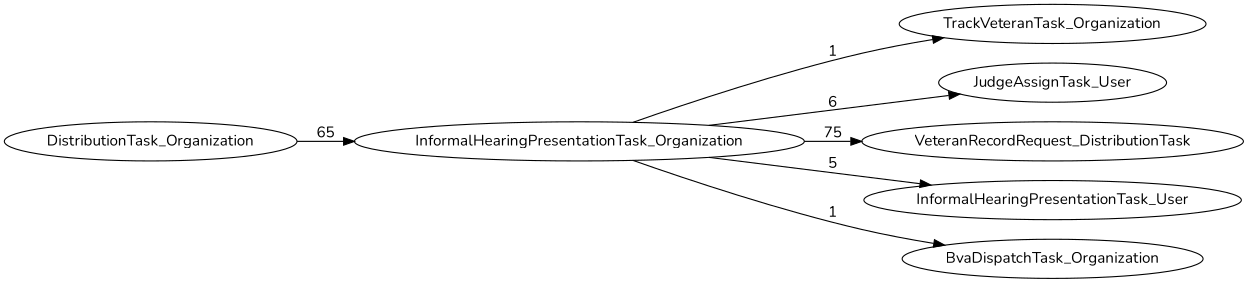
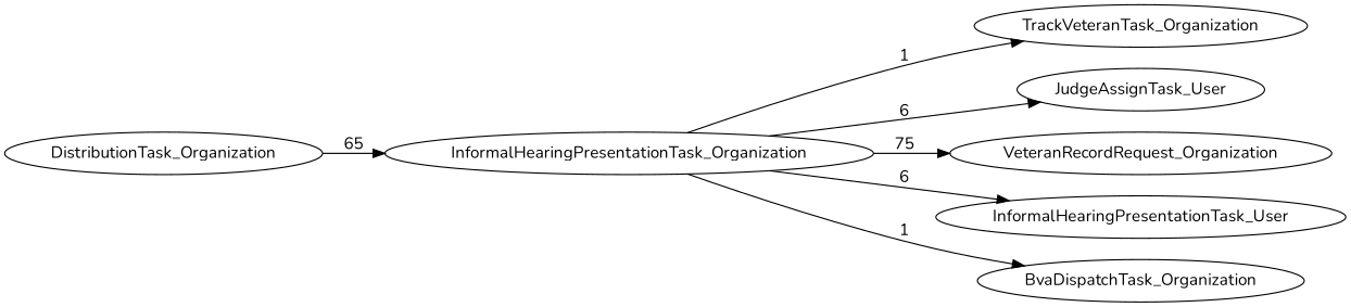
  digraph {
    fontname=Nunito
    rankdir=LR
    node [fontname=Nunito]
    edge [fontname=Nunito]
    InformalHearingPresentationTask_Organization
    TrackVeteranTask_Organization
    JudgeAssignTask_User
-   VeteranRecordRequest_Organization [label=VeteranRecordRequest_DistributionTask]
+   VeteranRecordRequest_Organization
    InformalHearingPresentationTask_User
    BvaDispatchTask_Organization
    DistributionTask_Organization
    InformalHearingPresentationTask_Organization -> TrackVeteranTask_Organization [label=1]
    InformalHearingPresentationTask_Organization -> JudgeAssignTask_User [label=6]
    InformalHearingPresentationTask_Organization -> VeteranRecordRequest_Organization [label=75]
-   InformalHearingPresentationTask_Organization -> InformalHearingPresentationTask_User [label=5]
+   InformalHearingPresentationTask_Organization -> InformalHearingPresentationTask_User [label=6]
    InformalHearingPresentationTask_Organization -> BvaDispatchTask_Organization [label=1]
    DistributionTask_Organization -> InformalHearingPresentationTask_Organization [label=65]
  }
